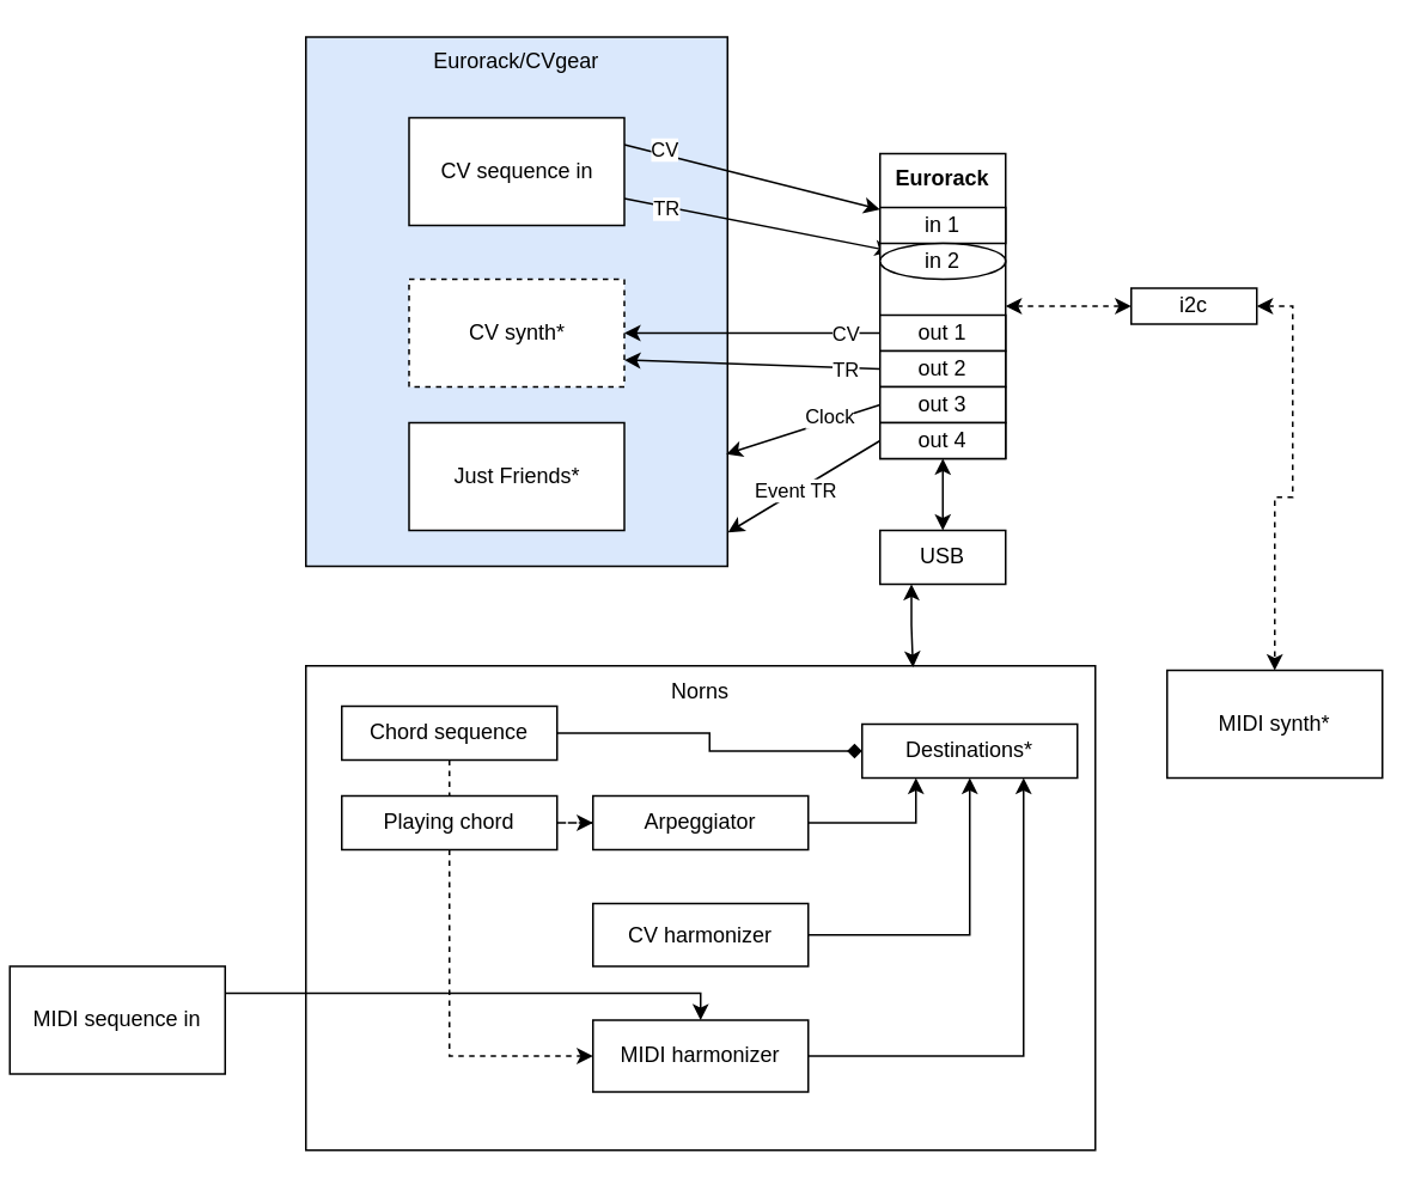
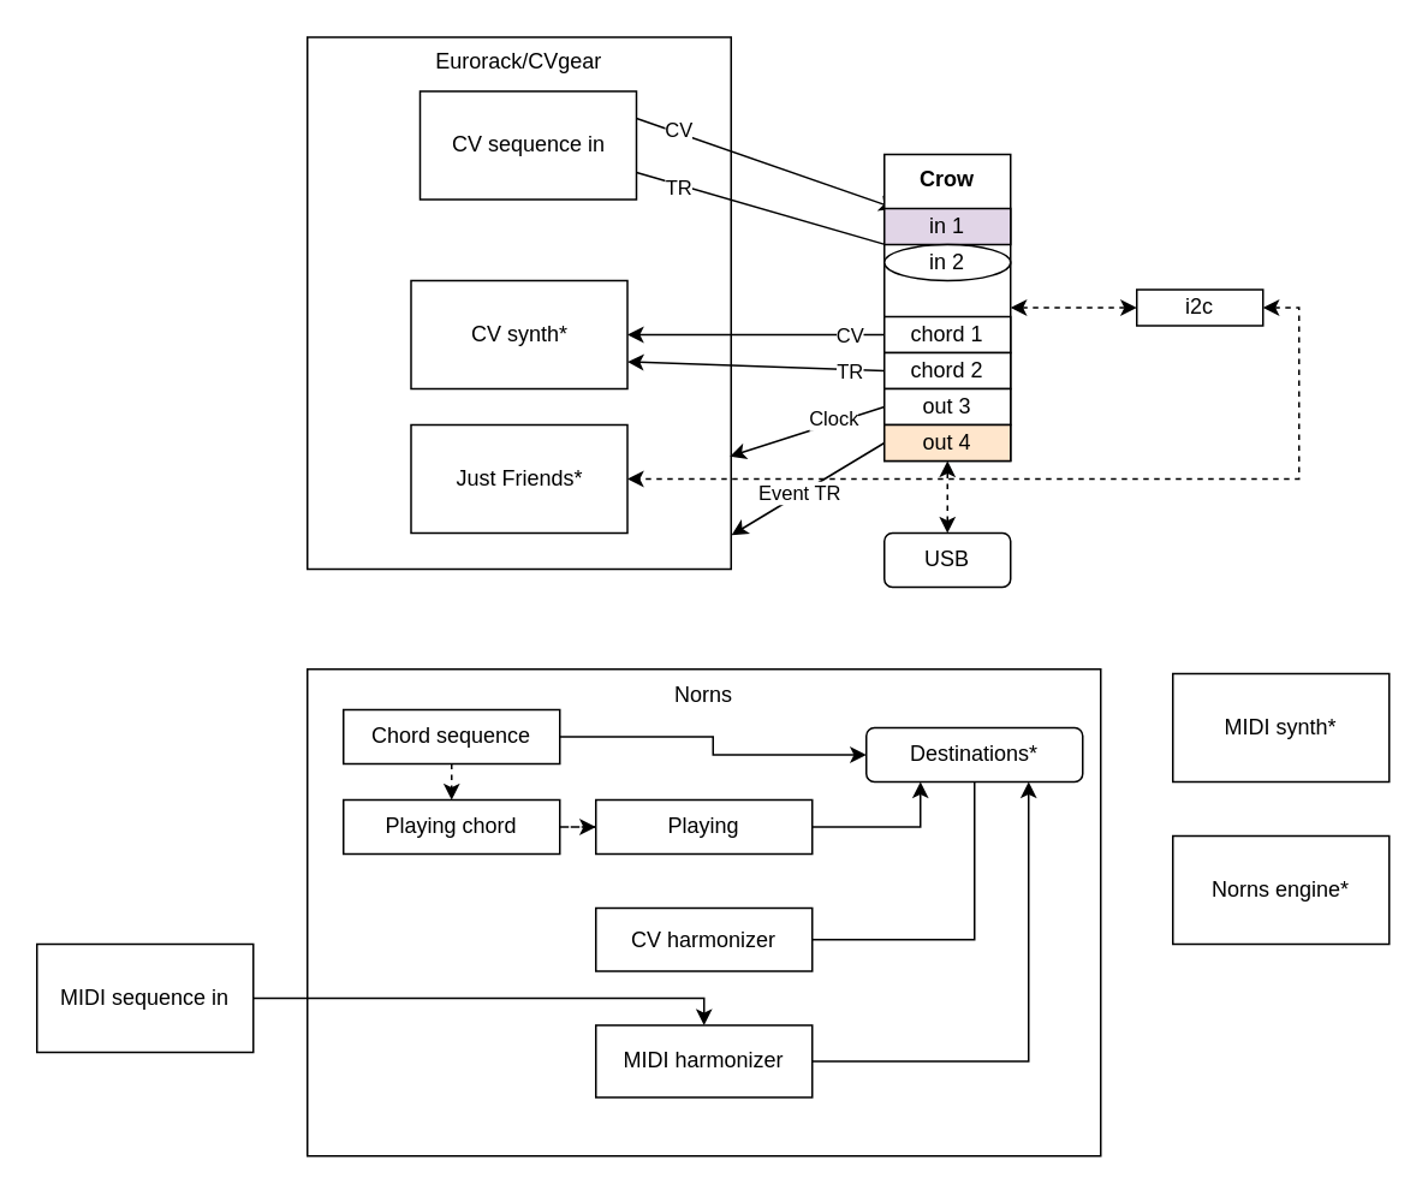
  <mxCell id="0" />
  <mxCell id="1" parent="0" />
- <mxCell id="2" value="Eurorack/CVgear" style="rounded=0;whiteSpace=wrap;html=1;verticalAlign=top;fillColor=#dae8fc;" vertex="1" parent="1"><mxGeometry x="170" y="20" width="235" height="295" as="geometry" /></mxCell>
+ <mxCell id="2" value="Eurorack/CVgear" style="rounded=0;whiteSpace=wrap;html=1;verticalAlign=top;" vertex="1" parent="1"><mxGeometry x="170" y="20" width="235" height="295" as="geometry" /></mxCell>
  <mxCell id="3" value="Norns" style="whiteSpace=wrap;html=1;verticalAlign=top;" parent="1" vertex="1"><mxGeometry x="170" y="370.5" width="440" height="270" as="geometry" /></mxCell>
  <mxCell id="4" style="rounded=0;orthogonalLoop=1;jettySize=auto;html=1;exitX=1;exitY=0.25;exitDx=0;exitDy=0;" edge="1" parent="1" source="8" target="38"><mxGeometry relative="1" as="geometry" /></mxCell>
  <mxCell id="5" value="CV" style="edgeLabel;html=1;align=center;verticalAlign=middle;resizable=0;points=[];" vertex="1" connectable="0" parent="4"><mxGeometry x="-0.505" y="1" relative="1" as="geometry"><mxPoint x="-13" y="-5" as="offset" /></mxGeometry></mxCell>
  <mxCell id="6" style="rounded=0;orthogonalLoop=1;jettySize=auto;html=1;exitX=1;exitY=0.75;exitDx=0;exitDy=0;" edge="1" parent="1" source="8" target="39"><mxGeometry relative="1" as="geometry" /></mxCell>
  <mxCell id="7" value="TR" style="edgeLabel;html=1;align=center;verticalAlign=middle;resizable=0;points=[];" vertex="1" connectable="0" parent="6"><mxGeometry x="-0.558" y="2" relative="1" as="geometry"><mxPoint x="-10" y="1" as="offset" /></mxGeometry></mxCell>
- <mxCell id="8" value="CV sequence in" style="whiteSpace=wrap;html=1;" vertex="1" parent="1"><mxGeometry x="227.5" y="65" width="120" height="60" as="geometry" /></mxCell>
+ <mxCell id="8" value="CV sequence in" style="whiteSpace=wrap;html=1;" vertex="1" parent="1"><mxGeometry x="232.5" y="50" width="120" height="60" as="geometry" /></mxCell>
  <mxCell id="9" style="edgeStyle=orthogonalEdgeStyle;rounded=0;jumpStyle=none;orthogonalLoop=1;jettySize=auto;html=1;exitX=1;exitY=0.5;exitDx=0;exitDy=0;entryX=0;entryY=0.5;entryDx=0;entryDy=0;strokeColor=default;dashed=1;endArrow=classic;endFill=1;startArrow=classic;startFill=1;" edge="1" parent="1" source="10" target="45"><mxGeometry relative="1" as="geometry" /></mxCell>
- <mxCell id="10" value="&lt;b&gt;Eurorack&lt;/b&gt;" style="whiteSpace=wrap;html=1;verticalAlign=top;" vertex="1" parent="1"><mxGeometry x="490" y="85" width="70" height="170" as="geometry" /></mxCell>
+ <mxCell id="10" value="&lt;b&gt;Crow&lt;/b&gt;" style="whiteSpace=wrap;html=1;verticalAlign=top;" vertex="1" parent="1"><mxGeometry x="490" y="85" width="70" height="170" as="geometry" /></mxCell>
  <mxCell id="11" style="edgeStyle=orthogonalEdgeStyle;rounded=0;orthogonalLoop=1;jettySize=auto;html=1;exitX=1;exitY=0.5;exitDx=0;exitDy=0;entryX=0.5;entryY=0;entryDx=0;entryDy=0;" edge="1" parent="1" source="12" target="25"><mxGeometry relative="1" as="geometry"><Array as="points"><mxPoint x="390" y="553" /></Array></mxGeometry></mxCell>
- <mxCell id="12" value="MIDI sequence in" style="whiteSpace=wrap;html=1;" vertex="1" parent="1"><mxGeometry x="5" y="538" width="120" height="60" as="geometry" /></mxCell>
- <mxCell id="13" value="CV synth*" style="whiteSpace=wrap;html=1;dashed=1;" vertex="1" parent="1"><mxGeometry x="227.5" y="155" width="120" height="60" as="geometry" /></mxCell>
+ <mxCell id="12" value="MIDI sequence in" style="whiteSpace=wrap;html=1;" vertex="1" parent="1"><mxGeometry x="20" y="523" width="120" height="60" as="geometry" /></mxCell>
+ <mxCell id="13" value="CV synth*" style="whiteSpace=wrap;html=1;" vertex="1" parent="1"><mxGeometry x="227.5" y="155" width="120" height="60" as="geometry" /></mxCell>
  <mxCell id="14" value="MIDI synth*" style="whiteSpace=wrap;html=1;" vertex="1" parent="1"><mxGeometry x="650" y="373" width="120" height="60" as="geometry" /></mxCell>
  <mxCell id="15" value="Just Friends*" style="whiteSpace=wrap;html=1;" vertex="1" parent="1"><mxGeometry x="227.5" y="235" width="120" height="60" as="geometry" /></mxCell>
- <mxCell id="17" style="edgeStyle=orthogonalEdgeStyle;rounded=0;jumpStyle=none;orthogonalLoop=1;jettySize=auto;html=1;exitX=0.5;exitY=1;exitDx=0;exitDy=0;entryX=0.5;entryY=0;entryDx=0;entryDy=0;dashed=1;strokeColor=default;endArrow=none;" edge="1" parent="1" source="19" target="42"><mxGeometry relative="1" as="geometry" /></mxCell>
- <mxCell id="18" style="edgeStyle=orthogonalEdgeStyle;rounded=0;jumpStyle=none;orthogonalLoop=1;jettySize=auto;html=1;exitX=1;exitY=0.5;exitDx=0;exitDy=0;strokeColor=default;endArrow=diamond;" edge="1" parent="1" source="19" target="43"><mxGeometry relative="1" as="geometry" /></mxCell>
+ <mxCell id="16" value="Norns engine*" style="whiteSpace=wrap;html=1;" vertex="1" parent="1"><mxGeometry x="650" y="463" width="120" height="60" as="geometry" /></mxCell>
+ <mxCell id="17" style="edgeStyle=orthogonalEdgeStyle;rounded=0;jumpStyle=none;orthogonalLoop=1;jettySize=auto;html=1;exitX=0.5;exitY=1;exitDx=0;exitDy=0;entryX=0.5;entryY=0;entryDx=0;entryDy=0;dashed=1;strokeColor=default;" edge="1" parent="1" source="19" target="42"><mxGeometry relative="1" as="geometry" /></mxCell>
+ <mxCell id="18" style="edgeStyle=orthogonalEdgeStyle;rounded=0;jumpStyle=none;orthogonalLoop=1;jettySize=auto;html=1;exitX=1;exitY=0.5;exitDx=0;exitDy=0;strokeColor=default;" edge="1" parent="1" source="19" target="43"><mxGeometry relative="1" as="geometry" /></mxCell>
  <mxCell id="19" value="Chord sequence" style="whiteSpace=wrap;html=1;" vertex="1" parent="1"><mxGeometry x="190" y="393" width="120" height="30" as="geometry" /></mxCell>
  <mxCell id="20" style="edgeStyle=orthogonalEdgeStyle;rounded=0;jumpStyle=none;orthogonalLoop=1;jettySize=auto;html=1;exitX=1;exitY=0.5;exitDx=0;exitDy=0;entryX=0.25;entryY=1;entryDx=0;entryDy=0;strokeColor=default;" edge="1" parent="1" source="21" target="43"><mxGeometry relative="1" as="geometry" /></mxCell>
- <mxCell id="21" value="Arpeggiator" style="rounded=0;whiteSpace=wrap;html=1;" vertex="1" parent="1"><mxGeometry x="330" y="443" width="120" height="30" as="geometry" /></mxCell>
- <mxCell id="22" style="edgeStyle=orthogonalEdgeStyle;rounded=0;jumpStyle=none;orthogonalLoop=1;jettySize=auto;html=1;exitX=1;exitY=0.5;exitDx=0;exitDy=0;entryX=0.5;entryY=1;entryDx=0;entryDy=0;strokeColor=default;" edge="1" parent="1" source="23" target="43"><mxGeometry relative="1" as="geometry" /></mxCell>
+ <mxCell id="21" value="Playing" style="rounded=0;whiteSpace=wrap;html=1;" vertex="1" parent="1"><mxGeometry x="330" y="443" width="120" height="30" as="geometry" /></mxCell>
+ <mxCell id="22" style="edgeStyle=orthogonalEdgeStyle;rounded=0;jumpStyle=none;orthogonalLoop=1;jettySize=auto;html=1;exitX=1;exitY=0.5;exitDx=0;exitDy=0;entryX=0.5;entryY=1;entryDx=0;entryDy=0;strokeColor=default;endArrow=none;" edge="1" parent="1" source="23" target="43"><mxGeometry relative="1" as="geometry" /></mxCell>
  <mxCell id="23" value="CV harmonizer" style="whiteSpace=wrap;html=1;" vertex="1" parent="1"><mxGeometry x="330" y="503" width="120" height="35" as="geometry" /></mxCell>
  <mxCell id="24" style="edgeStyle=orthogonalEdgeStyle;rounded=0;jumpStyle=none;orthogonalLoop=1;jettySize=auto;html=1;exitX=1;exitY=0.5;exitDx=0;exitDy=0;entryX=0.75;entryY=1;entryDx=0;entryDy=0;strokeColor=default;" edge="1" parent="1" source="25" target="43"><mxGeometry relative="1" as="geometry" /></mxCell>
  <mxCell id="25" value="MIDI harmonizer" style="whiteSpace=wrap;html=1;" vertex="1" parent="1"><mxGeometry x="330" y="568" width="120" height="40" as="geometry" /></mxCell>
  <mxCell id="26" style="edgeStyle=none;rounded=0;orthogonalLoop=1;jettySize=auto;html=1;exitX=0;exitY=0.5;exitDx=0;exitDy=0;" edge="1" parent="1" source="28" target="13"><mxGeometry relative="1" as="geometry" /></mxCell>
  <mxCell id="27" value="CV" style="edgeLabel;html=1;align=center;verticalAlign=middle;resizable=0;points=[];" vertex="1" connectable="0" parent="26"><mxGeometry x="0.114" y="-2" relative="1" as="geometry"><mxPoint x="59" y="2" as="offset" /></mxGeometry></mxCell>
- <mxCell id="28" value="out 1" style="rounded=0;whiteSpace=wrap;html=1;" vertex="1" parent="1"><mxGeometry x="490" y="175" width="70" height="20" as="geometry" /></mxCell>
+ <mxCell id="28" value="chord 1" style="rounded=0;whiteSpace=wrap;html=1;" vertex="1" parent="1"><mxGeometry x="490" y="175" width="70" height="20" as="geometry" /></mxCell>
  <mxCell id="29" style="edgeStyle=none;rounded=0;orthogonalLoop=1;jettySize=auto;html=1;exitX=0;exitY=0.5;exitDx=0;exitDy=0;entryX=1;entryY=0.75;entryDx=0;entryDy=0;" edge="1" parent="1" source="31" target="13"><mxGeometry relative="1" as="geometry" /></mxCell>
  <mxCell id="30" value="TR" style="edgeLabel;html=1;align=center;verticalAlign=middle;resizable=0;points=[];" vertex="1" connectable="0" parent="29"><mxGeometry x="0.059" y="-1" relative="1" as="geometry"><mxPoint x="56" y="4" as="offset" /></mxGeometry></mxCell>
- <mxCell id="31" value="out 2" style="rounded=0;whiteSpace=wrap;html=1;" vertex="1" parent="1"><mxGeometry x="490" y="195" width="70" height="20" as="geometry" /></mxCell>
+ <mxCell id="31" value="chord 2" style="rounded=0;whiteSpace=wrap;html=1;" vertex="1" parent="1"><mxGeometry x="490" y="195" width="70" height="20" as="geometry" /></mxCell>
  <mxCell id="32" style="edgeStyle=none;rounded=0;orthogonalLoop=1;jettySize=auto;html=1;exitX=0;exitY=0.5;exitDx=0;exitDy=0;entryX=0.997;entryY=0.788;entryDx=0;entryDy=0;entryPerimeter=0;" edge="1" parent="1" source="34" target="2"><mxGeometry relative="1" as="geometry" /></mxCell>
  <mxCell id="33" value="Clock" style="edgeLabel;html=1;align=center;verticalAlign=middle;resizable=0;points=[];" vertex="1" connectable="0" parent="32"><mxGeometry x="-0.353" y="-2" relative="1" as="geometry"><mxPoint as="offset" /></mxGeometry></mxCell>
  <mxCell id="34" value="out 3" style="rounded=0;whiteSpace=wrap;html=1;" vertex="1" parent="1"><mxGeometry x="490" y="215" width="70" height="20" as="geometry" /></mxCell>
  <mxCell id="35" style="edgeStyle=none;rounded=0;orthogonalLoop=1;jettySize=auto;html=1;exitX=0;exitY=0.5;exitDx=0;exitDy=0;entryX=1.001;entryY=0.936;entryDx=0;entryDy=0;entryPerimeter=0;" edge="1" parent="1" source="37" target="2"><mxGeometry relative="1" as="geometry" /></mxCell>
  <mxCell id="36" value="Event TR" style="edgeLabel;html=1;align=center;verticalAlign=middle;resizable=0;points=[];" vertex="1" connectable="0" parent="35"><mxGeometry x="0.109" y="-1" relative="1" as="geometry"><mxPoint as="offset" /></mxGeometry></mxCell>
- <mxCell id="37" value="out 4" style="rounded=0;whiteSpace=wrap;html=1;" vertex="1" parent="1"><mxGeometry x="490" y="235" width="70" height="20" as="geometry" /></mxCell>
- <mxCell id="38" value="in 1" style="rounded=0;whiteSpace=wrap;html=1;" vertex="1" parent="1"><mxGeometry x="490" y="115" width="70" height="20" as="geometry" /></mxCell>
+ <mxCell id="37" value="out 4" style="rounded=0;whiteSpace=wrap;html=1;fillColor=#ffe6cc;" vertex="1" parent="1"><mxGeometry x="490" y="235" width="70" height="20" as="geometry" /></mxCell>
+ <mxCell id="38" value="in 1" style="rounded=0;whiteSpace=wrap;html=1;fillColor=#e1d5e7;" vertex="1" parent="1"><mxGeometry x="490" y="115" width="70" height="20" as="geometry" /></mxCell>
  <mxCell id="39" value="in 2" style="ellipse;whiteSpace=wrap;html=1;" vertex="1" parent="1"><mxGeometry x="490" y="135" width="70" height="20" as="geometry" /></mxCell>
  <mxCell id="40" style="edgeStyle=orthogonalEdgeStyle;rounded=0;jumpStyle=none;orthogonalLoop=1;jettySize=auto;html=1;exitX=1;exitY=0.5;exitDx=0;exitDy=0;dashed=1;strokeColor=default;" edge="1" parent="1" source="42" target="21"><mxGeometry relative="1" as="geometry" /></mxCell>
- <mxCell id="41" style="edgeStyle=orthogonalEdgeStyle;rounded=0;jumpStyle=none;orthogonalLoop=1;jettySize=auto;html=1;exitX=0.5;exitY=1;exitDx=0;exitDy=0;entryX=0;entryY=0.5;entryDx=0;entryDy=0;dashed=1;strokeColor=default;" edge="1" parent="1" source="42" target="25"><mxGeometry relative="1" as="geometry" /></mxCell>
  <mxCell id="42" value="Playing chord" style="whiteSpace=wrap;html=1;" vertex="1" parent="1"><mxGeometry x="190" y="443" width="120" height="30" as="geometry" /></mxCell>
- <mxCell id="43" value="Destinations*" style="whiteSpace=wrap;html=1;" vertex="1" parent="1"><mxGeometry x="480" y="403" width="120" height="30" as="geometry" /></mxCell>
- <mxCell id="44" style="edgeStyle=orthogonalEdgeStyle;rounded=0;jumpStyle=none;orthogonalLoop=1;jettySize=auto;html=1;exitX=1;exitY=0.5;exitDx=0;exitDy=0;dashed=1;strokeColor=default;startArrow=classic;startFill=1;endArrow=classic;endFill=1;" edge="1" parent="1" source="45" target="14"><mxGeometry relative="1" as="geometry" /></mxCell>
+ <mxCell id="43" value="Destinations*" style="whiteSpace=wrap;html=1;rounded=1;" vertex="1" parent="1"><mxGeometry x="480" y="403" width="120" height="30" as="geometry" /></mxCell>
+ <mxCell id="44" style="edgeStyle=orthogonalEdgeStyle;rounded=0;jumpStyle=none;orthogonalLoop=1;jettySize=auto;html=1;exitX=1;exitY=0.5;exitDx=0;exitDy=0;entryX=1;entryY=0.5;entryDx=0;entryDy=0;dashed=1;strokeColor=default;startArrow=classic;startFill=1;endArrow=classic;endFill=1;" edge="1" parent="1" source="45" target="15"><mxGeometry relative="1" as="geometry" /></mxCell>
  <mxCell id="45" value="i2c" style="rounded=0;whiteSpace=wrap;html=1;" vertex="1" parent="1"><mxGeometry x="630" y="160" width="70" height="20" as="geometry" /></mxCell>
- <mxCell id="46" style="edgeStyle=orthogonalEdgeStyle;rounded=0;jumpStyle=none;orthogonalLoop=1;jettySize=auto;html=1;exitX=0.25;exitY=1;exitDx=0;exitDy=0;entryX=0.769;entryY=0.003;entryDx=0;entryDy=0;entryPerimeter=0;strokeColor=default;startArrow=classic;startFill=1;endArrow=classic;endFill=1;" edge="1" parent="1" source="48" target="3"><mxGeometry relative="1" as="geometry" /></mxCell>
- <mxCell id="47" style="edgeStyle=orthogonalEdgeStyle;rounded=0;jumpStyle=none;orthogonalLoop=1;jettySize=auto;html=1;exitX=0.5;exitY=0;exitDx=0;exitDy=0;entryX=0.5;entryY=1;entryDx=0;entryDy=0;strokeColor=default;startArrow=classic;startFill=1;endArrow=classic;endFill=1;" edge="1" parent="1" source="48" target="37"><mxGeometry relative="1" as="geometry" /></mxCell>
- <mxCell id="48" value="USB" style="whiteSpace=wrap;html=1;" vertex="1" parent="1"><mxGeometry x="490" y="295" width="70" height="30" as="geometry" /></mxCell>
+ <mxCell id="47" style="edgeStyle=orthogonalEdgeStyle;rounded=0;jumpStyle=none;orthogonalLoop=1;jettySize=auto;html=1;exitX=0.5;exitY=0;exitDx=0;exitDy=0;entryX=0.5;entryY=1;entryDx=0;entryDy=0;strokeColor=default;startArrow=classic;startFill=1;endArrow=classic;endFill=1;dashed=1;" edge="1" parent="1" source="48" target="37"><mxGeometry relative="1" as="geometry" /></mxCell>
+ <mxCell id="48" value="USB" style="whiteSpace=wrap;html=1;rounded=1;" vertex="1" parent="1"><mxGeometry x="490" y="295" width="70" height="30" as="geometry" /></mxCell>
